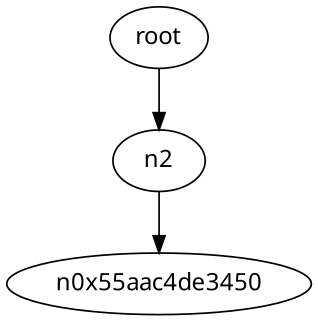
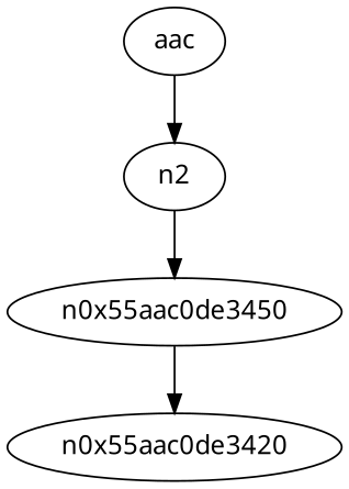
  digraph {
    fontname="Noto Sans"
    node [fontname="Noto Sans"]
    edge [fontname="Noto Sans"]
-   n1 [label=root]
+   n1 [label=aac]
    n2 [label=n2]
-   n0x55aac0de3450 [label=n0x55aac4de3450]
+   n0x55aac0de3450
+   n0x55aac0de3420
    n1 -> n2
    n2 -> n0x55aac0de3450
+   n0x55aac0de3450 -> n0x55aac0de3420
  }
